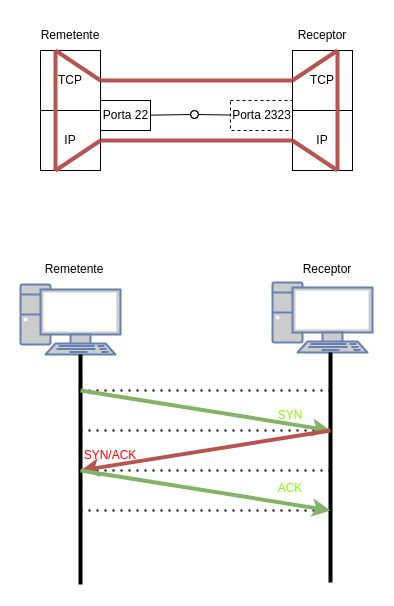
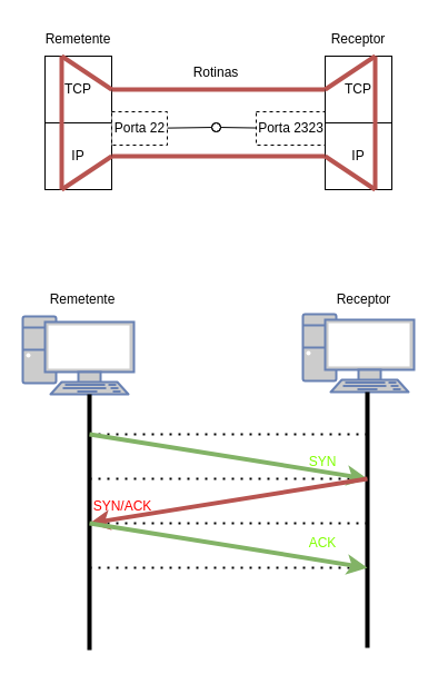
  <mxCell id="0" />
  <mxCell id="1" parent="0" />
  <mxCell id="2" value="TCP" style="rounded=0;whiteSpace=wrap;html=1;" vertex="1" parent="1"><mxGeometry x="40" y="50" width="60" height="60" as="geometry" /></mxCell>
  <mxCell id="3" value="&lt;div&gt;IP&lt;/div&gt;" style="rounded=0;whiteSpace=wrap;html=1;" vertex="1" parent="1"><mxGeometry x="40" y="110" width="60" height="60" as="geometry" /></mxCell>
- <mxCell id="4" value="Porta 22" style="html=1;rounded=0;" vertex="1" parent="1"><mxGeometry x="100" y="100" width="50" height="30" as="geometry" /></mxCell>
+ <mxCell id="4" value="Porta 22" style="html=1;rounded=0;dashed=1;" vertex="1" parent="1"><mxGeometry x="100" y="100" width="50" height="30" as="geometry" /></mxCell>
  <mxCell id="5" value="" style="endArrow=none;html=1;rounded=0;align=center;verticalAlign=top;endFill=0;labelBackgroundColor=none;endSize=2;" edge="1" source="4" target="6" parent="1"><mxGeometry relative="1" as="geometry" /></mxCell>
  <mxCell id="6" value="" style="ellipse;html=1;fontSize=11;align=center;fillColor=none;points=[];aspect=fixed;resizable=0;verticalAlign=bottom;labelPosition=center;verticalLabelPosition=top;flipH=1;" vertex="1" parent="1"><mxGeometry x="190" y="110" width="8" height="8" as="geometry" /></mxCell>
  <mxCell id="7" value="Porta 2323" style="html=1;rounded=0;dashed=1;" vertex="1" parent="1"><mxGeometry x="230" y="100" width="62" height="30" as="geometry" /></mxCell>
  <mxCell id="8" value="" style="endArrow=none;html=1;rounded=0;align=center;verticalAlign=top;endFill=0;labelBackgroundColor=none;endSize=2;" edge="1" source="7" target="9" parent="1"><mxGeometry relative="1" as="geometry" /></mxCell>
  <mxCell id="9" value="" style="ellipse;html=1;fontSize=11;align=center;fillColor=none;points=[];aspect=fixed;resizable=0;verticalAlign=bottom;labelPosition=center;verticalLabelPosition=top;flipH=1;" vertex="1" parent="1"><mxGeometry x="190" y="110" width="8" height="8" as="geometry" /></mxCell>
  <mxCell id="10" value="TCP" style="rounded=0;whiteSpace=wrap;html=1;" vertex="1" parent="1"><mxGeometry x="292" y="50" width="60" height="60" as="geometry" /></mxCell>
  <mxCell id="11" value="&lt;div&gt;IP&lt;/div&gt;" style="rounded=0;whiteSpace=wrap;html=1;" vertex="1" parent="1"><mxGeometry x="292" y="110" width="60" height="60" as="geometry" /></mxCell>
  <mxCell id="12" value="Remetente" style="text;html=1;strokeColor=none;fillColor=none;align=center;verticalAlign=middle;whiteSpace=wrap;rounded=0;" vertex="1" parent="1"><mxGeometry x="40" y="20" width="60" height="30" as="geometry" /></mxCell>
  <mxCell id="13" value="Receptor" style="text;html=1;strokeColor=none;fillColor=none;align=center;verticalAlign=middle;whiteSpace=wrap;rounded=0;" vertex="1" parent="1"><mxGeometry x="292" y="20" width="60" height="30" as="geometry" /></mxCell>
  <mxCell id="14" value="" style="endArrow=none;html=1;rounded=0;exitX=0.25;exitY=1;exitDx=0;exitDy=0;fillColor=#f8cecc;strokeColor=#b85450;strokeWidth=4;entryX=0.25;entryY=0;entryDx=0;entryDy=0;" edge="1" parent="1" source="3" target="2"><mxGeometry width="50" height="50" relative="1" as="geometry"><mxPoint x="250" y="270" as="sourcePoint" /><mxPoint x="300" y="220" as="targetPoint" /></mxGeometry></mxCell>
  <mxCell id="15" value="" style="endArrow=none;html=1;rounded=0;strokeWidth=4;fillColor=#f8cecc;strokeColor=#b85450;exitX=0.25;exitY=1;exitDx=0;exitDy=0;entryX=1;entryY=0.5;entryDx=0;entryDy=0;" edge="1" parent="1" source="3" target="3"><mxGeometry width="50" height="50" relative="1" as="geometry"><mxPoint x="250" y="270" as="sourcePoint" /><mxPoint x="300" y="220" as="targetPoint" /></mxGeometry></mxCell>
  <mxCell id="16" value="" style="endArrow=none;html=1;rounded=0;strokeWidth=4;exitX=0.25;exitY=1;exitDx=0;exitDy=0;entryX=1;entryY=0.5;entryDx=0;entryDy=0;fillColor=#f8cecc;strokeColor=#b85450;" edge="1" parent="1" source="12" target="2"><mxGeometry width="50" height="50" relative="1" as="geometry"><mxPoint x="250" y="270" as="sourcePoint" /><mxPoint x="300" y="220" as="targetPoint" /></mxGeometry></mxCell>
  <mxCell id="17" value="" style="endArrow=none;html=1;rounded=0;strokeWidth=4;exitX=1;exitY=0.5;exitDx=0;exitDy=0;entryX=0;entryY=0.5;entryDx=0;entryDy=0;fillColor=#f8cecc;strokeColor=#b85450;" edge="1" parent="1" source="3" target="11"><mxGeometry width="50" height="50" relative="1" as="geometry"><mxPoint x="250" y="270" as="sourcePoint" /><mxPoint x="300" y="220" as="targetPoint" /></mxGeometry></mxCell>
  <mxCell id="18" value="" style="endArrow=none;html=1;rounded=0;strokeWidth=4;exitX=0;exitY=0.5;exitDx=0;exitDy=0;entryX=0.75;entryY=1;entryDx=0;entryDy=0;fillColor=#f8cecc;strokeColor=#b85450;" edge="1" parent="1" source="11" target="11"><mxGeometry width="50" height="50" relative="1" as="geometry"><mxPoint x="250" y="270" as="sourcePoint" /><mxPoint x="300" y="220" as="targetPoint" /></mxGeometry></mxCell>
  <mxCell id="19" value="" style="endArrow=none;html=1;rounded=0;strokeWidth=4;exitX=0.75;exitY=1;exitDx=0;exitDy=0;fillColor=#f8cecc;strokeColor=#b85450;entryX=0.75;entryY=0;entryDx=0;entryDy=0;" edge="1" parent="1" source="11" target="10"><mxGeometry width="50" height="50" relative="1" as="geometry"><mxPoint x="250" y="270" as="sourcePoint" /><mxPoint x="330" y="50" as="targetPoint" /></mxGeometry></mxCell>
  <mxCell id="20" value="" style="endArrow=none;html=1;rounded=0;strokeWidth=4;entryX=0.75;entryY=1;entryDx=0;entryDy=0;exitX=0;exitY=0.5;exitDx=0;exitDy=0;fillColor=#f8cecc;strokeColor=#b85450;" edge="1" parent="1" source="10" target="13"><mxGeometry width="50" height="50" relative="1" as="geometry"><mxPoint x="250" y="270" as="sourcePoint" /><mxPoint x="320" y="200" as="targetPoint" /></mxGeometry></mxCell>
  <mxCell id="21" value="" style="endArrow=none;html=1;rounded=0;strokeWidth=4;exitX=1;exitY=0.5;exitDx=0;exitDy=0;entryX=0;entryY=0.5;entryDx=0;entryDy=0;fillColor=#f8cecc;strokeColor=#b85450;" edge="1" parent="1" source="2" target="10"><mxGeometry width="50" height="50" relative="1" as="geometry"><mxPoint x="250" y="270" as="sourcePoint" /><mxPoint x="300" y="220" as="targetPoint" /></mxGeometry></mxCell>
+ <mxCell id="22" value="&lt;div&gt;Rotinas&lt;/div&gt;" style="text;html=1;strokeColor=none;fillColor=none;align=center;verticalAlign=middle;whiteSpace=wrap;rounded=0;" vertex="1" parent="1"><mxGeometry x="164" y="50" width="60" height="30" as="geometry" /></mxCell>
  <mxCell id="23" value="" style="fontColor=#0066CC;verticalAlign=top;verticalLabelPosition=bottom;labelPosition=center;align=center;html=1;outlineConnect=0;fillColor=#CCCCCC;strokeColor=#6881B3;gradientColor=none;gradientDirection=north;strokeWidth=2;shape=mxgraph.networks.pc;" vertex="1" parent="1"><mxGeometry x="20" y="284" width="100" height="70" as="geometry" /></mxCell>
  <mxCell id="24" value="" style="fontColor=#0066CC;verticalAlign=top;verticalLabelPosition=bottom;labelPosition=center;align=center;html=1;outlineConnect=0;fillColor=#CCCCCC;strokeColor=#6881B3;gradientColor=none;gradientDirection=north;strokeWidth=2;shape=mxgraph.networks.pc;" vertex="1" parent="1"><mxGeometry x="272" y="282" width="100" height="70" as="geometry" /></mxCell>
  <mxCell id="25" value="Remetente" style="text;html=1;strokeColor=none;fillColor=none;align=center;verticalAlign=middle;whiteSpace=wrap;rounded=0;" vertex="1" parent="1"><mxGeometry x="24" y="254" width="100" height="30" as="geometry" /></mxCell>
  <mxCell id="26" value="Receptor" style="text;html=1;strokeColor=none;fillColor=none;align=center;verticalAlign=middle;whiteSpace=wrap;rounded=0;" vertex="1" parent="1"><mxGeometry x="297" y="254" width="60" height="30" as="geometry" /></mxCell>
  <mxCell id="27" value="" style="endArrow=none;html=1;rounded=0;strokeWidth=4;" edge="1" parent="1"><mxGeometry width="50" height="50" relative="1" as="geometry"><mxPoint x="80" y="354" as="sourcePoint" /><mxPoint x="80" y="584" as="targetPoint" /></mxGeometry></mxCell>
  <mxCell id="28" value="" style="endArrow=none;html=1;rounded=0;strokeWidth=4;" edge="1" parent="1"><mxGeometry width="50" height="50" relative="1" as="geometry"><mxPoint x="330" y="352" as="sourcePoint" /><mxPoint x="330" y="582" as="targetPoint" /></mxGeometry></mxCell>
  <mxCell id="29" value="" style="endArrow=none;dashed=1;html=1;dashPattern=1 3;strokeWidth=2;rounded=0;" edge="1" parent="1"><mxGeometry width="50" height="50" relative="1" as="geometry"><mxPoint x="80" y="390" as="sourcePoint" /><mxPoint x="330" y="390" as="targetPoint" /></mxGeometry></mxCell>
  <mxCell id="30" value="" style="endArrow=none;dashed=1;html=1;dashPattern=1 3;strokeWidth=2;rounded=0;" edge="1" parent="1"><mxGeometry width="50" height="50" relative="1" as="geometry"><mxPoint x="80" y="430" as="sourcePoint" /><mxPoint x="330" y="430" as="targetPoint" /></mxGeometry></mxCell>
  <mxCell id="31" value="" style="endArrow=none;dashed=1;html=1;dashPattern=1 3;strokeWidth=2;rounded=0;" edge="1" parent="1"><mxGeometry width="50" height="50" relative="1" as="geometry"><mxPoint x="80" y="470" as="sourcePoint" /><mxPoint x="330" y="470" as="targetPoint" /></mxGeometry></mxCell>
  <mxCell id="32" value="" style="endArrow=none;dashed=1;html=1;dashPattern=1 3;strokeWidth=2;rounded=0;" edge="1" parent="1"><mxGeometry width="50" height="50" relative="1" as="geometry"><mxPoint x="80" y="510" as="sourcePoint" /><mxPoint x="330" y="510" as="targetPoint" /></mxGeometry></mxCell>
  <mxCell id="33" value="" style="endArrow=classic;html=1;rounded=0;strokeWidth=4;fillColor=#d5e8d4;strokeColor=#82b366;" edge="1" parent="1"><mxGeometry width="50" height="50" relative="1" as="geometry"><mxPoint x="80" y="390" as="sourcePoint" /><mxPoint x="330" y="430" as="targetPoint" /></mxGeometry></mxCell>
  <mxCell id="34" value="" style="endArrow=classic;html=1;rounded=0;strokeWidth=4;fillColor=#f8cecc;strokeColor=#b85450;" edge="1" parent="1"><mxGeometry width="50" height="50" relative="1" as="geometry"><mxPoint x="330" y="430" as="sourcePoint" /><mxPoint x="80" y="470" as="targetPoint" /></mxGeometry></mxCell>
  <mxCell id="35" value="" style="endArrow=classic;html=1;rounded=0;strokeWidth=4;fillColor=#d5e8d4;strokeColor=#82b366;" edge="1" parent="1"><mxGeometry width="50" height="50" relative="1" as="geometry"><mxPoint x="80" y="470" as="sourcePoint" /><mxPoint x="330" y="510" as="targetPoint" /></mxGeometry></mxCell>
  <mxCell id="36" value="SYN" style="text;html=1;align=center;verticalAlign=middle;whiteSpace=wrap;rounded=0;fontColor=#80FF00;" vertex="1" parent="1"><mxGeometry x="260" y="400" width="60" height="30" as="geometry" /></mxCell>
  <mxCell id="37" value="&lt;font color=&quot;#FF0000&quot;&gt;SYN/ACK&lt;/font&gt;" style="text;html=1;align=center;verticalAlign=middle;whiteSpace=wrap;rounded=0;fontColor=#80FF00;" vertex="1" parent="1"><mxGeometry x="80" y="440" width="60" height="30" as="geometry" /></mxCell>
  <mxCell id="38" value="&lt;div&gt;ACK&lt;/div&gt;&lt;div&gt;&lt;br&gt;&lt;/div&gt;" style="text;html=1;align=center;verticalAlign=middle;whiteSpace=wrap;rounded=0;fontColor=#80FF00;" vertex="1" parent="1"><mxGeometry x="260" y="480" width="60" height="30" as="geometry" /></mxCell>
